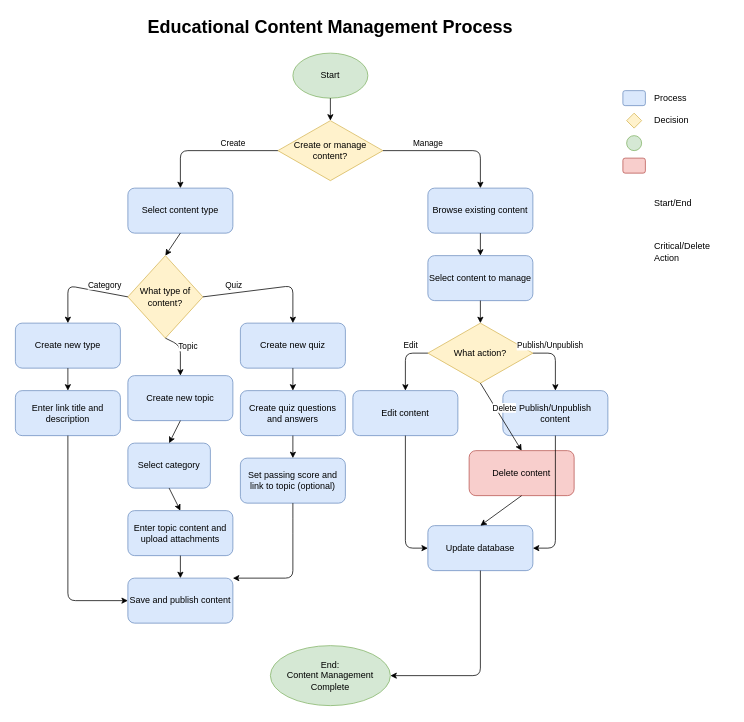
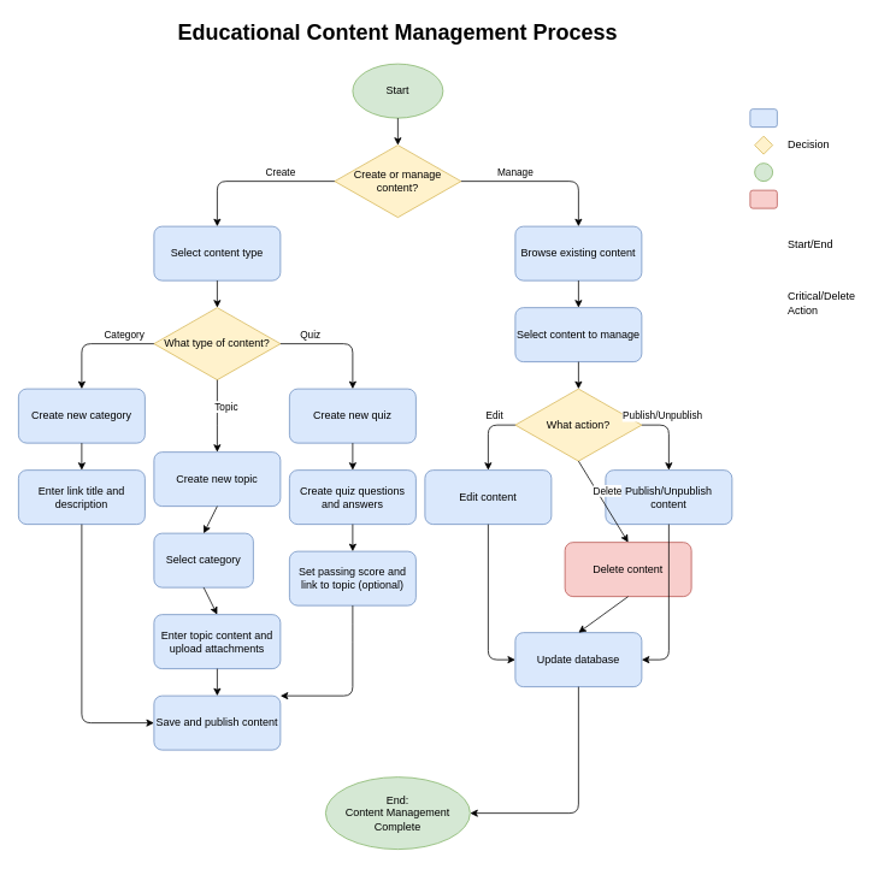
  <mxCell id="0" />
  <mxCell id="1" parent="0" />
  <mxCell id="2" value="&lt;h1&gt;Educational Content Management Process&lt;/h1&gt;" style="text;html=1;strokeColor=none;fillColor=none;align=center;verticalAlign=middle;whiteSpace=wrap;rounded=0;" vertex="1" parent="1"><mxGeometry x="140" y="20" width="600" height="30" as="geometry" /></mxCell>
  <mxCell id="3" value="Start" style="ellipse;whiteSpace=wrap;html=1;fillColor=#d5e8d4;strokeColor=#82b366;" vertex="1" parent="1"><mxGeometry x="390" y="70" width="100" height="60" as="geometry" /></mxCell>
  <mxCell id="4" value="Create or manage&lt;br&gt;content?" style="rhombus;whiteSpace=wrap;html=1;fillColor=#fff2cc;strokeColor=#d6b656;" vertex="1" parent="1"><mxGeometry x="370" y="160" width="140" height="80" as="geometry" /></mxCell>
  <mxCell id="5" value="" style="endArrow=classic;html=1;exitX=0.5;exitY=1;exitDx=0;exitDy=0;entryX=0.5;entryY=0;entryDx=0;entryDy=0;" edge="1" parent="1" source="3" target="4"><mxGeometry width="50" height="50" relative="1" as="geometry"><mxPoint x="440" y="140" as="sourcePoint" /><mxPoint x="440" y="170" as="targetPoint" /></mxGeometry></mxCell>
  <mxCell id="6" value="Select content type" style="rounded=1;whiteSpace=wrap;html=1;fillColor=#dae8fc;strokeColor=#6c8ebf;" vertex="1" parent="1"><mxGeometry x="170" y="250" width="140" height="60" as="geometry" /></mxCell>
  <mxCell id="7" value="Browse existing content" style="rounded=1;whiteSpace=wrap;html=1;fillColor=#dae8fc;strokeColor=#6c8ebf;" vertex="1" parent="1"><mxGeometry x="570" y="250" width="140" height="60" as="geometry" /></mxCell>
  <mxCell id="8" value="Create" style="endArrow=classic;html=1;exitX=0;exitY=0.5;exitDx=0;exitDy=0;entryX=0.5;entryY=0;entryDx=0;entryDy=0;" edge="1" parent="1" source="4" target="6"><mxGeometry x="-0.333" y="-10" width="50" height="50" relative="1" as="geometry"><mxPoint x="370" y="200" as="sourcePoint" /><mxPoint x="240" y="250" as="targetPoint" /><Array as="points"><mxPoint x="240" y="200" /></Array><mxPoint as="offset" /></mxGeometry></mxCell>
  <mxCell id="9" value="Manage" style="endArrow=classic;html=1;exitX=1;exitY=0.5;exitDx=0;exitDy=0;entryX=0.5;entryY=0;entryDx=0;entryDy=0;" edge="1" parent="1" source="4" target="7"><mxGeometry x="-0.333" y="10" width="50" height="50" relative="1" as="geometry"><mxPoint x="510" y="200" as="sourcePoint" /><mxPoint x="640" y="250" as="targetPoint" /><Array as="points"><mxPoint x="640" y="200" /></Array><mxPoint as="offset" /></mxGeometry></mxCell>
- <mxCell id="10" value="What type of content?" style="rhombus;whiteSpace=wrap;html=1;fillColor=#fff2cc;strokeColor=#d6b656;" vertex="1" parent="1"><mxGeometry x="170" y="340" width="100" height="110" as="geometry" /></mxCell>
+ <mxCell id="10" value="What type of content?" style="rhombus;whiteSpace=wrap;html=1;fillColor=#fff2cc;strokeColor=#d6b656;" vertex="1" parent="1"><mxGeometry x="170" y="340" width="140" height="80" as="geometry" /></mxCell>
  <mxCell id="11" value="" style="endArrow=classic;html=1;exitX=0.5;exitY=1;exitDx=0;exitDy=0;entryX=0.5;entryY=0;entryDx=0;entryDy=0;" edge="1" parent="1" source="6" target="10"><mxGeometry width="50" height="50" relative="1" as="geometry"><mxPoint x="240" y="320" as="sourcePoint" /><mxPoint x="240" y="350" as="targetPoint" /></mxGeometry></mxCell>
- <mxCell id="12" value="Create new type" style="rounded=1;whiteSpace=wrap;html=1;fillColor=#dae8fc;strokeColor=#6c8ebf;" vertex="1" parent="1"><mxGeometry x="20" y="430" width="140" height="60" as="geometry" /></mxCell>
+ <mxCell id="12" value="Create new category" style="rounded=1;whiteSpace=wrap;html=1;fillColor=#dae8fc;strokeColor=#6c8ebf;" vertex="1" parent="1"><mxGeometry x="20" y="430" width="140" height="60" as="geometry" /></mxCell>
  <mxCell id="13" value="Create new topic" style="rounded=1;whiteSpace=wrap;html=1;fillColor=#dae8fc;strokeColor=#6c8ebf;" vertex="1" parent="1"><mxGeometry x="170" y="500" width="140" height="60" as="geometry" /></mxCell>
  <mxCell id="14" value="Create new quiz" style="rounded=1;whiteSpace=wrap;html=1;fillColor=#dae8fc;strokeColor=#6c8ebf;" vertex="1" parent="1"><mxGeometry x="320" y="430" width="140" height="60" as="geometry" /></mxCell>
  <mxCell id="15" value="Category" style="endArrow=classic;html=1;exitX=0;exitY=0.5;exitDx=0;exitDy=0;entryX=0.5;entryY=0;entryDx=0;entryDy=0;" edge="1" parent="1" source="10" target="12"><mxGeometry x="-0.5" y="-10" width="50" height="50" relative="1" as="geometry"><mxPoint x="170" y="380" as="sourcePoint" /><mxPoint x="90" y="430" as="targetPoint" /><Array as="points"><mxPoint x="90" y="380" /></Array><mxPoint as="offset" /></mxGeometry></mxCell>
  <mxCell id="16" value="Topic" style="endArrow=classic;html=1;exitX=0.5;exitY=1;exitDx=0;exitDy=0;entryX=0.5;entryY=0;entryDx=0;entryDy=0;" edge="1" parent="1" source="10" target="13"><mxGeometry x="-0.25" y="10" width="50" height="50" relative="1" as="geometry"><mxPoint x="240" y="430" as="sourcePoint" /><mxPoint x="240" y="460" as="targetPoint" /><Array as="points"><mxPoint x="240" y="460" /></Array><mxPoint as="offset" /></mxGeometry></mxCell>
  <mxCell id="17" value="Quiz" style="endArrow=classic;html=1;exitX=1;exitY=0.5;exitDx=0;exitDy=0;entryX=0.5;entryY=0;entryDx=0;entryDy=0;" edge="1" parent="1" source="10" target="14"><mxGeometry x="-0.5" y="10" width="50" height="50" relative="1" as="geometry"><mxPoint x="310" y="380" as="sourcePoint" /><mxPoint x="390" y="430" as="targetPoint" /><Array as="points"><mxPoint x="390" y="380" /></Array><mxPoint as="offset" /></mxGeometry></mxCell>
  <mxCell id="18" value="Enter link title and description" style="rounded=1;whiteSpace=wrap;html=1;fillColor=#dae8fc;strokeColor=#6c8ebf;" vertex="1" parent="1"><mxGeometry x="20" y="520" width="140" height="60" as="geometry" /></mxCell>
  <mxCell id="19" value="" style="endArrow=classic;html=1;exitX=0.5;exitY=1;exitDx=0;exitDy=0;entryX=0.5;entryY=0;entryDx=0;entryDy=0;" edge="1" parent="1" source="12" target="18"><mxGeometry width="50" height="50" relative="1" as="geometry"><mxPoint x="90" y="500" as="sourcePoint" /><mxPoint x="90" y="530" as="targetPoint" /></mxGeometry></mxCell>
  <mxCell id="20" value="Select category" style="rounded=1;whiteSpace=wrap;html=1;fillColor=#dae8fc;strokeColor=#6c8ebf;" vertex="1" parent="1"><mxGeometry x="170" y="590" width="110" height="60" as="geometry" /></mxCell>
  <mxCell id="21" value="Enter topic content and upload attachments" style="rounded=1;whiteSpace=wrap;html=1;fillColor=#dae8fc;strokeColor=#6c8ebf;" vertex="1" parent="1"><mxGeometry x="170" y="680" width="140" height="60" as="geometry" /></mxCell>
  <mxCell id="22" value="" style="endArrow=classic;html=1;exitX=0.5;exitY=1;exitDx=0;exitDy=0;entryX=0.5;entryY=0;entryDx=0;entryDy=0;" edge="1" parent="1" source="13" target="20"><mxGeometry width="50" height="50" relative="1" as="geometry"><mxPoint x="240" y="570" as="sourcePoint" /><mxPoint x="240" y="600" as="targetPoint" /></mxGeometry></mxCell>
  <mxCell id="23" value="" style="endArrow=classic;html=1;exitX=0.5;exitY=1;exitDx=0;exitDy=0;entryX=0.5;entryY=0;entryDx=0;entryDy=0;" edge="1" parent="1" source="20" target="21"><mxGeometry width="50" height="50" relative="1" as="geometry"><mxPoint x="240" y="660" as="sourcePoint" /><mxPoint x="240" y="690" as="targetPoint" /></mxGeometry></mxCell>
  <mxCell id="24" value="Create quiz questions and answers" style="rounded=1;whiteSpace=wrap;html=1;fillColor=#dae8fc;strokeColor=#6c8ebf;" vertex="1" parent="1"><mxGeometry x="320" y="520" width="140" height="60" as="geometry" /></mxCell>
  <mxCell id="25" value="Set passing score and link to topic (optional)" style="rounded=1;whiteSpace=wrap;html=1;fillColor=#dae8fc;strokeColor=#6c8ebf;" vertex="1" parent="1"><mxGeometry x="320" y="610" width="140" height="60" as="geometry" /></mxCell>
  <mxCell id="26" value="" style="endArrow=classic;html=1;exitX=0.5;exitY=1;exitDx=0;exitDy=0;entryX=0.5;entryY=0;entryDx=0;entryDy=0;" edge="1" parent="1" source="14" target="24"><mxGeometry width="50" height="50" relative="1" as="geometry"><mxPoint x="390" y="500" as="sourcePoint" /><mxPoint x="390" y="530" as="targetPoint" /></mxGeometry></mxCell>
  <mxCell id="27" value="" style="endArrow=classic;html=1;exitX=0.5;exitY=1;exitDx=0;exitDy=0;entryX=0.5;entryY=0;entryDx=0;entryDy=0;" edge="1" parent="1" source="24" target="25"><mxGeometry width="50" height="50" relative="1" as="geometry"><mxPoint x="390" y="590" as="sourcePoint" /><mxPoint x="390" y="620" as="targetPoint" /></mxGeometry></mxCell>
  <mxCell id="28" value="Select content to manage" style="rounded=1;whiteSpace=wrap;html=1;fillColor=#dae8fc;strokeColor=#6c8ebf;" vertex="1" parent="1"><mxGeometry x="570" y="340" width="140" height="60" as="geometry" /></mxCell>
  <mxCell id="29" value="" style="endArrow=classic;html=1;exitX=0.5;exitY=1;exitDx=0;exitDy=0;entryX=0.5;entryY=0;entryDx=0;entryDy=0;" edge="1" parent="1" source="7" target="28"><mxGeometry width="50" height="50" relative="1" as="geometry"><mxPoint x="640" y="320" as="sourcePoint" /><mxPoint x="640" y="350" as="targetPoint" /></mxGeometry></mxCell>
  <mxCell id="30" value="What action?" style="rhombus;whiteSpace=wrap;html=1;fillColor=#fff2cc;strokeColor=#d6b656;" vertex="1" parent="1"><mxGeometry x="570" y="430" width="140" height="80" as="geometry" /></mxCell>
  <mxCell id="31" value="" style="endArrow=classic;html=1;exitX=0.5;exitY=1;exitDx=0;exitDy=0;entryX=0.5;entryY=0;entryDx=0;entryDy=0;" edge="1" parent="1" source="28" target="30"><mxGeometry width="50" height="50" relative="1" as="geometry"><mxPoint x="640" y="410" as="sourcePoint" /><mxPoint x="640" y="440" as="targetPoint" /></mxGeometry></mxCell>
  <mxCell id="32" value="Edit content" style="rounded=1;whiteSpace=wrap;html=1;fillColor=#dae8fc;strokeColor=#6c8ebf;" vertex="1" parent="1"><mxGeometry x="470" y="520" width="140" height="60" as="geometry" /></mxCell>
  <mxCell id="33" value="Publish/Unpublish content" style="rounded=1;whiteSpace=wrap;html=1;fillColor=#dae8fc;strokeColor=#6c8ebf;" vertex="1" parent="1"><mxGeometry x="670" y="520" width="140" height="60" as="geometry" /></mxCell>
  <mxCell id="34" value="Delete content" style="rounded=1;whiteSpace=wrap;html=1;fillColor=#f8cecc;strokeColor=#b85450;" vertex="1" parent="1"><mxGeometry x="625" y="600" width="140" height="60" as="geometry" /></mxCell>
  <mxCell id="35" value="Edit" style="endArrow=classic;html=1;exitX=0;exitY=0.5;exitDx=0;exitDy=0;entryX=0.5;entryY=0;entryDx=0;entryDy=0;" edge="1" parent="1" source="30" target="32"><mxGeometry x="-0.429" y="-10" width="50" height="50" relative="1" as="geometry"><mxPoint x="570" y="470" as="sourcePoint" /><mxPoint x="540" y="520" as="targetPoint" /><Array as="points"><mxPoint x="540" y="470" /></Array><mxPoint as="offset" /></mxGeometry></mxCell>
  <mxCell id="36" value="Publish/Unpublish" style="endArrow=classic;html=1;exitX=1;exitY=0.5;exitDx=0;exitDy=0;entryX=0.5;entryY=0;entryDx=0;entryDy=0;" edge="1" parent="1" source="30" target="33"><mxGeometry x="-0.429" y="10" width="50" height="50" relative="1" as="geometry"><mxPoint x="710" y="470" as="sourcePoint" /><mxPoint x="740" y="520" as="targetPoint" /><Array as="points"><mxPoint x="740" y="470" /></Array><mxPoint as="offset" /></mxGeometry></mxCell>
  <mxCell id="37" value="Delete" style="endArrow=classic;html=1;exitX=0.5;exitY=1;exitDx=0;exitDy=0;entryX=0.5;entryY=0;entryDx=0;entryDy=0;" edge="1" parent="1" source="30" target="34"><mxGeometry x="-0.143" y="10" width="50" height="50" relative="1" as="geometry"><mxPoint x="640" y="520" as="sourcePoint" /><mxPoint x="640" y="550" as="targetPoint" /><mxPoint as="offset" /></mxGeometry></mxCell>
  <mxCell id="38" value="Save and publish content" style="rounded=1;whiteSpace=wrap;html=1;fillColor=#dae8fc;strokeColor=#6c8ebf;" vertex="1" parent="1"><mxGeometry x="170" y="770" width="140" height="60" as="geometry" /></mxCell>
  <mxCell id="39" value="" style="endArrow=classic;html=1;exitX=0.5;exitY=1;exitDx=0;exitDy=0;entryX=0;entryY=0.5;entryDx=0;entryDy=0;" edge="1" parent="1" source="18" target="38"><mxGeometry width="50" height="50" relative="1" as="geometry"><mxPoint x="90" y="590" as="sourcePoint" /><mxPoint x="90" y="800" as="targetPoint" /><Array as="points"><mxPoint x="90" y="800" /></Array></mxGeometry></mxCell>
  <mxCell id="40" value="" style="endArrow=classic;html=1;exitX=0.5;exitY=1;exitDx=0;exitDy=0;entryX=0.5;entryY=0;entryDx=0;entryDy=0;" edge="1" parent="1" source="21" target="38"><mxGeometry width="50" height="50" relative="1" as="geometry"><mxPoint x="240" y="750" as="sourcePoint" /><mxPoint x="240" y="780" as="targetPoint" /></mxGeometry></mxCell>
  <mxCell id="41" value="" style="endArrow=classic;html=1;exitX=0.5;exitY=1;exitDx=0;exitDy=0;entryX=1;entryY=0;entryDx=0;entryDy=0;" edge="1" parent="1" source="25" target="38"><mxGeometry width="50" height="50" relative="1" as="geometry"><mxPoint x="390" y="680" as="sourcePoint" /><mxPoint x="310" y="770" as="targetPoint" /><Array as="points"><mxPoint x="390" y="700" /><mxPoint x="390" y="770" /></Array></mxGeometry></mxCell>
  <mxCell id="42" value="Update database" style="rounded=1;whiteSpace=wrap;html=1;fillColor=#dae8fc;strokeColor=#6c8ebf;" vertex="1" parent="1"><mxGeometry x="570" y="700" width="140" height="60" as="geometry" /></mxCell>
  <mxCell id="43" value="" style="endArrow=classic;html=1;exitX=0.5;exitY=1;exitDx=0;exitDy=0;entryX=0;entryY=0.5;entryDx=0;entryDy=0;" edge="1" parent="1" source="32" target="42"><mxGeometry width="50" height="50" relative="1" as="geometry"><mxPoint x="540" y="590" as="sourcePoint" /><mxPoint x="540" y="730" as="targetPoint" /><Array as="points"><mxPoint x="540" y="730" /></Array></mxGeometry></mxCell>
  <mxCell id="44" value="" style="endArrow=classic;html=1;exitX=0.5;exitY=1;exitDx=0;exitDy=0;entryX=1;entryY=0.5;entryDx=0;entryDy=0;" edge="1" parent="1" source="33" target="42"><mxGeometry width="50" height="50" relative="1" as="geometry"><mxPoint x="740" y="590" as="sourcePoint" /><mxPoint x="740" y="730" as="targetPoint" /><Array as="points"><mxPoint x="740" y="730" /></Array></mxGeometry></mxCell>
  <mxCell id="45" value="" style="endArrow=classic;html=1;exitX=0.5;exitY=1;exitDx=0;exitDy=0;entryX=0.5;entryY=0;entryDx=0;entryDy=0;" edge="1" parent="1" source="34" target="42"><mxGeometry width="50" height="50" relative="1" as="geometry"><mxPoint x="640" y="670" as="sourcePoint" /><mxPoint x="640" y="700" as="targetPoint" /></mxGeometry></mxCell>
  <mxCell id="46" value="End:&lt;br&gt;Content Management Complete" style="ellipse;whiteSpace=wrap;html=1;fillColor=#d5e8d4;strokeColor=#82b366;" vertex="1" parent="1"><mxGeometry x="360" y="860" width="160" height="80" as="geometry" /></mxCell>
  <mxCell id="47" value="" style="endArrow=classic;html=1;exitX=0.5;exitY=1;exitDx=0;exitDy=0;entryX=1;entryY=0.5;entryDx=0;entryDy=0;" edge="1" parent="1" source="42" target="46"><mxGeometry width="50" height="50" relative="1" as="geometry"><mxPoint x="640" y="770" as="sourcePoint" /><mxPoint x="640" y="900" as="targetPoint" /><Array as="points"><mxPoint x="640" y="900" /></Array></mxGeometry></mxCell>
  <mxCell id="48" value="" style="rounded=1;whiteSpace=wrap;html=1;fillColor=#dae8fc;strokeColor=#6c8ebf;" vertex="1" parent="1"><mxGeometry x="830" y="120" width="30" height="20" as="geometry" /></mxCell>
- <mxCell id="49" value="Process" style="text;html=1;strokeColor=none;fillColor=none;align=left;verticalAlign=middle;whiteSpace=wrap;rounded=0;" vertex="1" parent="1"><mxGeometry x="870" y="120" width="100" height="20" as="geometry" /></mxCell>
  <mxCell id="50" value="" style="rhombus;whiteSpace=wrap;html=1;fillColor=#fff2cc;strokeColor=#d6b656;" vertex="1" parent="1"><mxGeometry x="835" y="150" width="20" height="20" as="geometry" /></mxCell>
  <mxCell id="51" value="Decision" style="text;html=1;strokeColor=none;fillColor=none;align=left;verticalAlign=middle;whiteSpace=wrap;rounded=0;" vertex="1" parent="1"><mxGeometry x="870" y="150" width="100" height="20" as="geometry" /></mxCell>
  <mxCell id="52" value="" style="ellipse;whiteSpace=wrap;html=1;fillColor=#d5e8d4;strokeColor=#82b366;" vertex="1" parent="1"><mxGeometry x="835" y="180" width="20" height="20" as="geometry" /></mxCell>
  <mxCell id="53" value="Start/End" style="text;html=1;strokeColor=none;fillColor=none;align=left;verticalAlign=middle;whiteSpace=wrap;rounded=0;" vertex="1" parent="1"><mxGeometry x="870" y="260" width="100" height="20" as="geometry" /></mxCell>
  <mxCell id="54" value="" style="rounded=1;whiteSpace=wrap;html=1;fillColor=#f8cecc;strokeColor=#b85450;" vertex="1" parent="1"><mxGeometry x="830" y="210" width="30" height="20" as="geometry" /></mxCell>
  <mxCell id="55" value="Critical/Delete Action" style="text;html=1;strokeColor=none;fillColor=none;align=left;verticalAlign=middle;whiteSpace=wrap;rounded=0;" vertex="1" parent="1"><mxGeometry x="870" y="325" width="100" height="20" as="geometry" /></mxCell>
